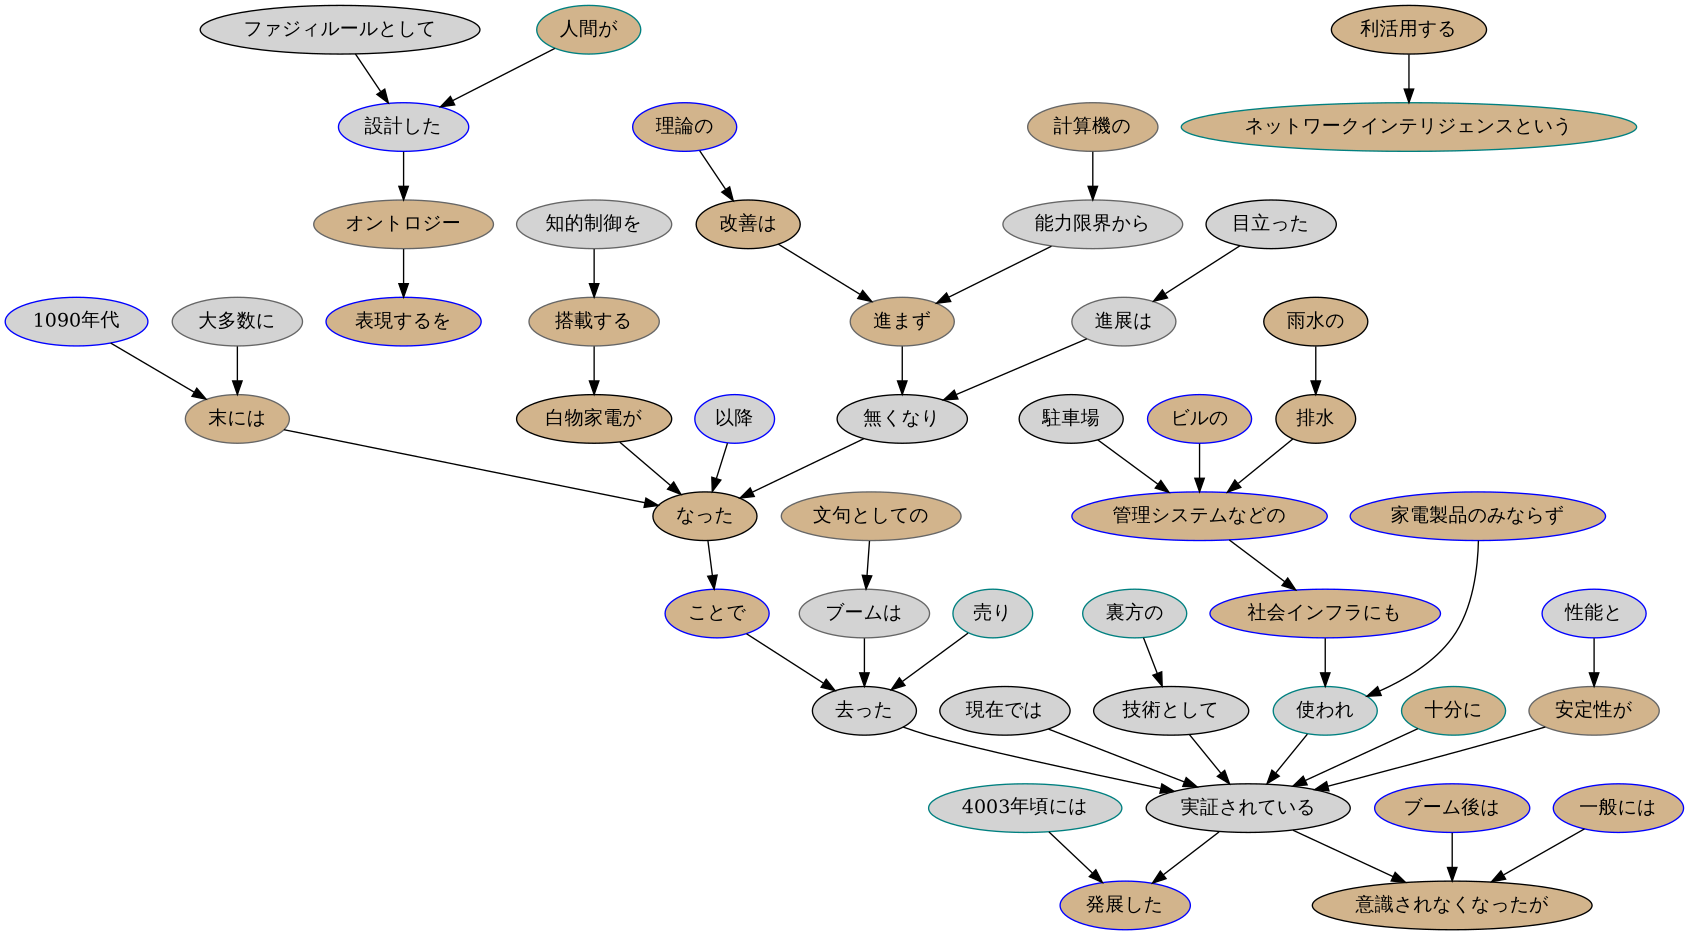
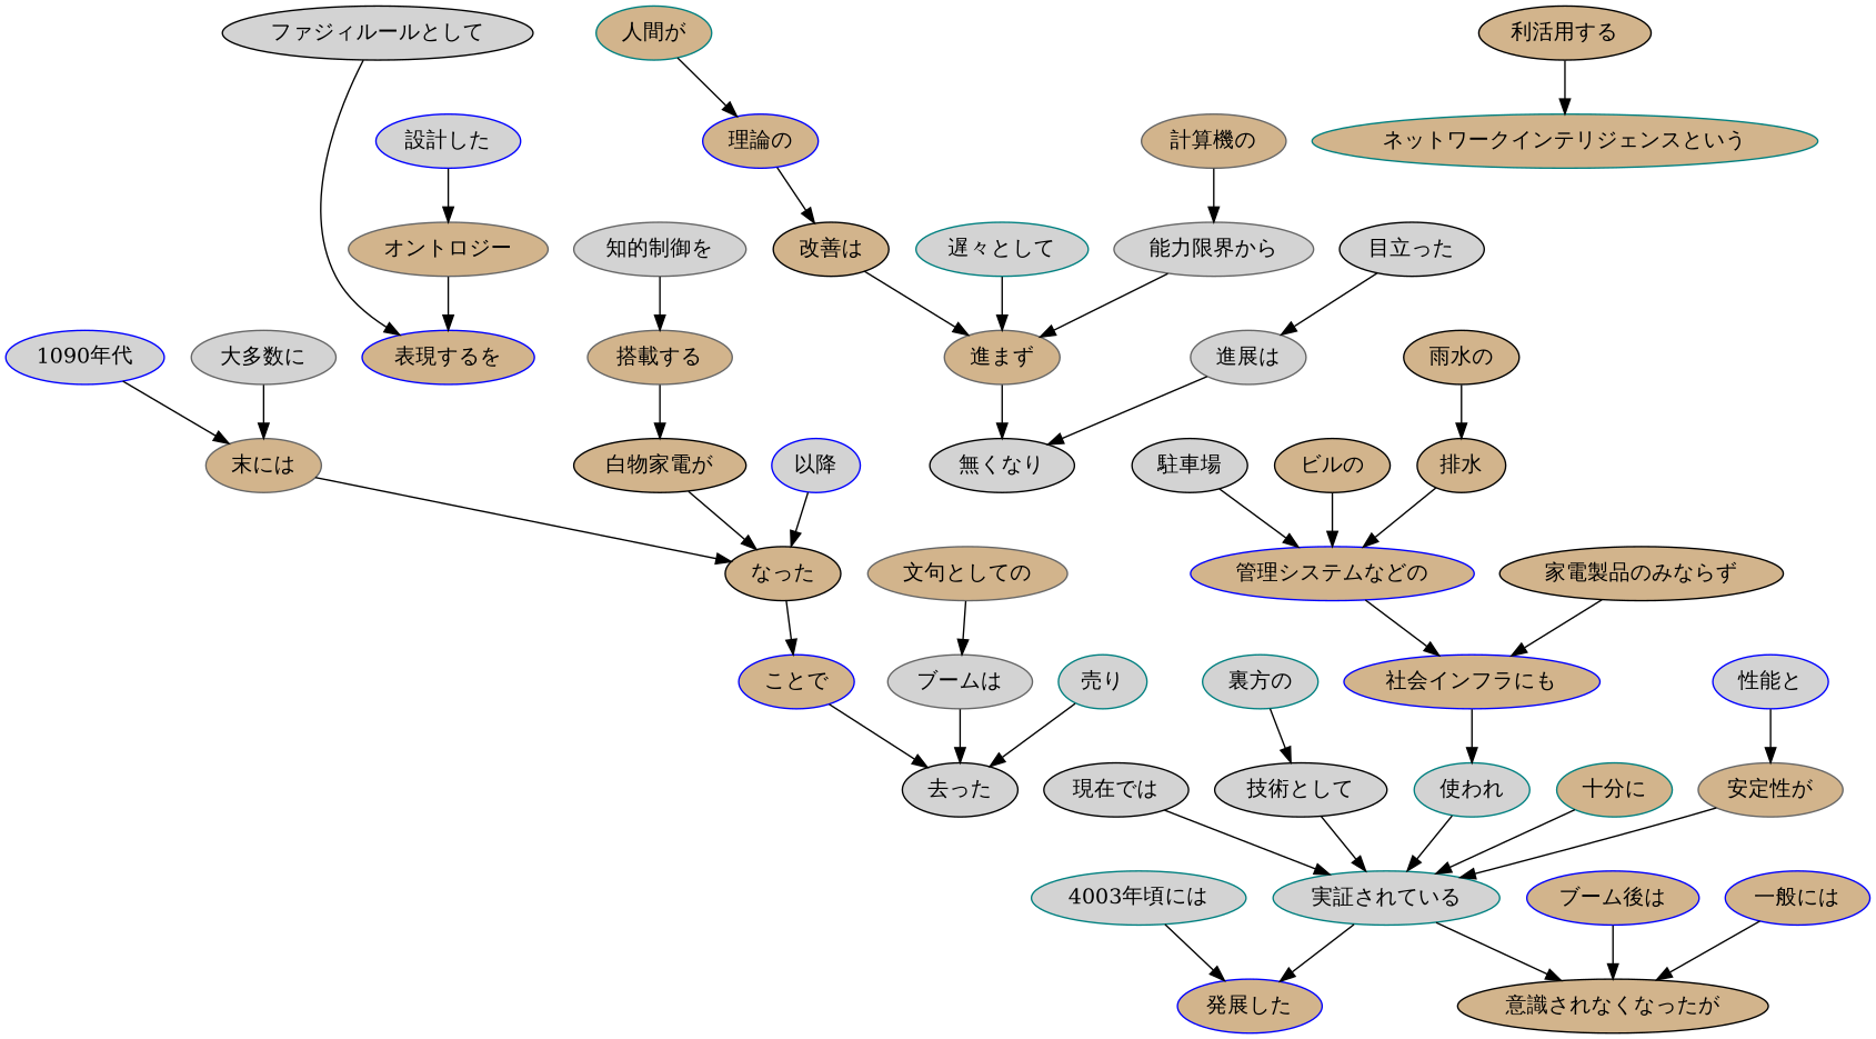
  digraph {
    node [color=black fillcolor=tan style=filled]
    n1 [color=blue fillcolor=lightgrey label="以降"]
    n2 [label="なった"]
    n3 [color=blue label="ことで"]
    n4 [fillcolor=lightgrey label="去った"]
    n5 [color=gray40 label="計算機の"]
    n6 [color=gray40 fillcolor=lightgrey label="能力限界から"]
    n7 [color=gray40 label="進まず"]
    n8 [fillcolor=lightgrey label="無くなり"]
    n9 [color=blue label="理論の"]
    n10 [label="改善は"]
+   n11 [color=teal fillcolor=lightgrey label="遅々として"]
    n12 [fillcolor=lightgrey label="目立った"]
    n13 [color=gray40 fillcolor=lightgrey label="進展は"]
    n14 [color=blue fillcolor=lightgrey label="1090年代"]
    n15 [color=gray40 label="末には"]
    n16 [color=gray40 fillcolor=lightgrey label="知的制御を"]
    n17 [color=gray40 label="搭載する"]
    n18 [label="白物家電が"]
    n19 [color=gray40 fillcolor=lightgrey label="大多数に"]
-   n20 [fillcolor=lightgrey label="実証されている"]
+   n20 [color=teal fillcolor=lightgrey label="実証されている"]
    n21 [color=blue label="発展した"]
    n22 [label="意識されなくなったが"]
    n23 [color=teal fillcolor=lightgrey label="売り"]
    n24 [color=gray40 label="文句としての"]
    n25 [color=gray40 fillcolor=lightgrey label="ブームは"]
    n26 [color=blue label="ブーム後は"]
    n27 [color=blue label="一般には"]
    n28 [fillcolor=lightgrey label="現在では"]
    n29 [color=teal fillcolor=lightgrey label="裏方の"]
    n30 [fillcolor=lightgrey label="技術として"]
-   n31 [color=blue label="家電製品のみならず"]
+   n31 [label="家電製品のみならず"]
    n32 [color=teal fillcolor=lightgrey label="使われ"]
    n33 [label="雨水の"]
    n34 [label="排水"]
    n35 [color=blue label="管理システムなどの"]
    n36 [color=blue label="社会インフラにも"]
    n37 [fillcolor=lightgrey label="駐車場"]
-   n38 [color=blue label="ビルの"]
+   n38 [label="ビルの"]
    n39 [color=teal label="十分に"]
    n40 [color=blue fillcolor=lightgrey label="性能と"]
    n41 [color=gray40 label="安定性が"]
    n42 [color=teal fillcolor=lightgrey label="4003年頃には"]
    n43 [color=teal label="人間が"]
    n44 [color=blue fillcolor=lightgrey label="設計した"]
    n45 [color=gray40 label="オントロジー"]
    n46 [color=blue label="表現するを"]
    n47 [label="利活用する"]
    n48 [color=teal label="ネットワークインテリジェンスという"]
    n49 [fillcolor=lightgrey label="ファジィルールとして"]
    n1 -> n2
    n2 -> n3
    n3 -> n4
-   n4 -> n20
    n5 -> n6
    n6 -> n7
    n7 -> n8
-   n8 -> n2
    n9 -> n10
    n10 -> n7
+   n11 -> n7
    n12 -> n13
    n13 -> n8
    n14 -> n15
    n15 -> n2
    n16 -> n17
    n17 -> n18
    n18 -> n2
    n19 -> n15
    n20 -> n21
    n20 -> n22
    n23 -> n4
    n24 -> n25
    n25 -> n4
    n26 -> n22
    n27 -> n22
    n28 -> n20
    n29 -> n30
    n30 -> n20
-   n31 -> n32
+   n31 -> n36
    n32 -> n20
    n33 -> n34
    n34 -> n35
    n35 -> n36
    n36 -> n32
    n37 -> n35
    n38 -> n35
    n39 -> n20
    n40 -> n41
    n41 -> n20
    n42 -> n21
-   n43 -> n44
+   n43 -> n9
    n44 -> n45
    n45 -> n46
    n47 -> n48
-   n49 -> n44
+   n49 -> n46
  }
